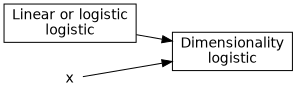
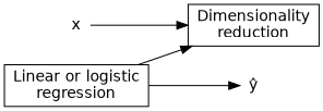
  digraph {
    rankdir=LR
    node [fontname=DejaVuSans shape=box]
-   n1 [label="Dimensionality\nlogistic" width=0]
-   n2 [label="Linear or logistic\nlogistic" width=0]
+   n1 [label="Dimensionality\nreduction" width=0]
+   n2 [label="Linear or logistic\nregression" width=0]
+   n3 [label="ŷ" shape=plaintext width=0]
    x [shape=plaintext width=0]
    n2 -> n1
+   n2 -> n3
    x -> n1
  }
